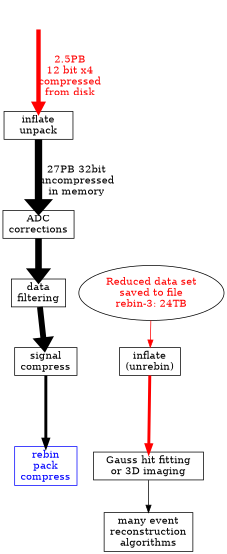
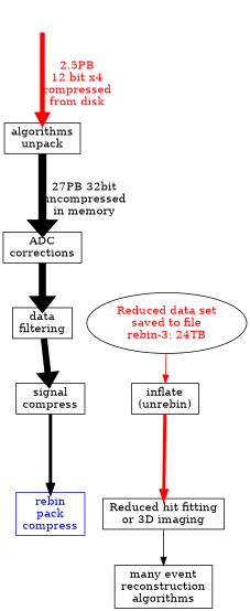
  digraph {
    node [shape=box]
    edge [penwidth=4]
    input [style=invis]
-   n2 [label="inflate\nunpack"]
+   n2 [label="algorithms\nunpack"]
    n3 [label="ADC\ncorrections"]
    n4 [label="data\nfiltering"]
    n5 [label="signal\ncompress"]
-   n6 [label="Gauss hit fitting\nor 3D imaging"]
+   n6 [label="Reduced hit fitting\nor 3D imaging"]
    n7 [color=blue fontcolor=blue label="rebin\npack\ncompress"]
    n8 [label="many event\nreconstruction\nalgorithms"]
    n9 [fontcolor=red label="Reduced data set\nsaved to file\nrebin-3: 24TB" shape=ellipse]
    n10 [label="inflate\n(unrebin)"]
    input -> n2 [color=red fontcolor=red label="\n2.5PB\n12 bit x4\ncompressed\nfrom disk" penwidth=6]
    n2 -> n3 [label="\n27PB 32bit\nuncompressed\nin memory" penwidth=10]
    n3 -> n4 [penwidth=9]
    n4 -> n5 [penwidth=8]
    n5 -> n6 [label="\n250TB\n32bit, ROI\nin memory" style=invis]
    n5 -> n7
    n6 -> n8 [penwidth=1]
    n9 -> n10 [color=red penwidth=""]
    n10 -> n6 [color=red]
  }
